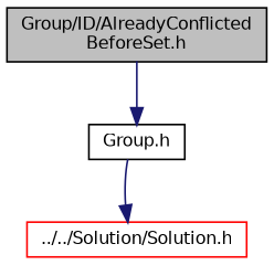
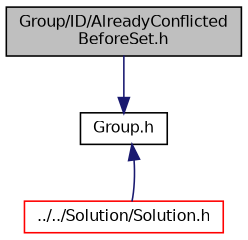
  digraph {
    node [color=black fillcolor=white fontname=Helvetica fontsize=10 shape=record style=filled]
    edge [color=midnightblue fontname=Helvetica fontsize=10 labelfontname=Helvetica labelfontsize=10 style=solid]
    n1 [fillcolor=grey75 fontcolor=black height=0.2 label="Group/ID/AlreadyConflicted\lBeforeSet.h" width=0.4]
    n2 [height=0.2 label="Group.h" width=0.4]
    n3 [color=red height=0.2 label="../../Solution/Solution.h" width=0.4]
    n1 -> n2
-   n2 -> n3
+   n3 -> n2
  }
